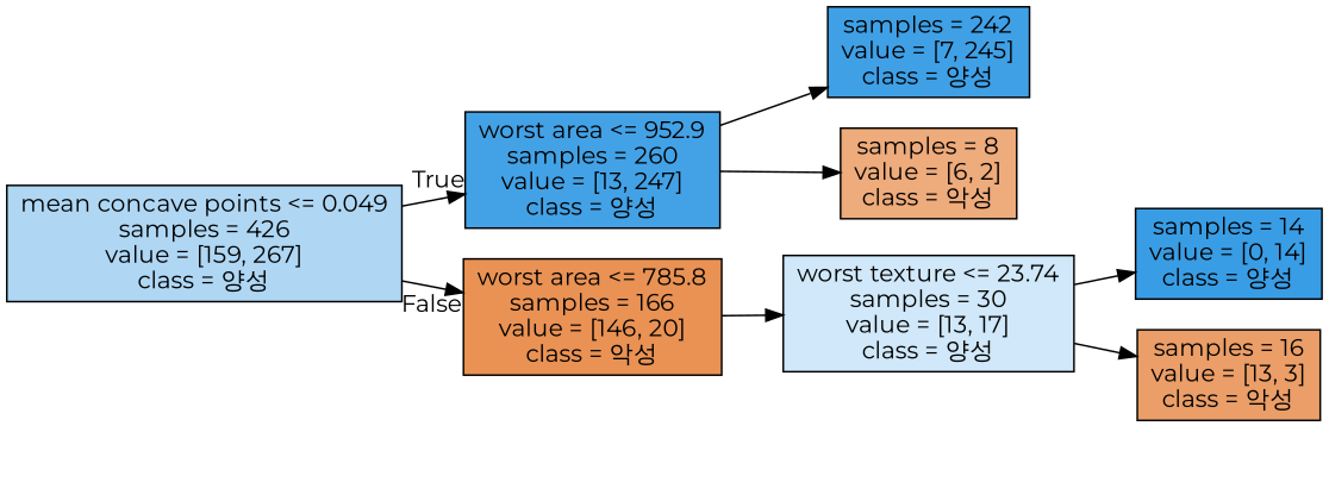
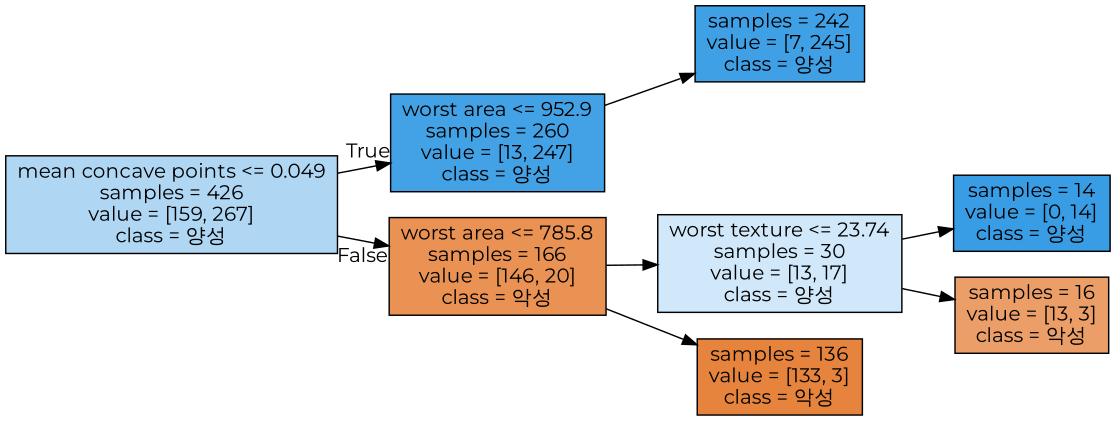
  digraph {
    fontname=Montserrat
    rankdir=LR
    node [color=black fontname=Montserrat shape=box style=filled]
    edge [fontname=Montserrat]
    n1 [fillcolor="#afd7f4" label="mean concave points <= 0.049\nsamples = 426\nvalue = [159, 267]\nclass = 양성"]
    n2 [fillcolor="#43a2e6" label="worst area <= 952.9\nsamples = 260\nvalue = [13, 247]\nclass = 양성"]
    n3 [fillcolor="#e99254" label="worst area <= 785.8\nsamples = 166\nvalue = [146, 20]\nclass = 악성"]
    n4 [fillcolor="#3fa0e6" label="samples = 242\nvalue = [7, 245]\nclass = 양성"]
-   n5 [fillcolor="#eeab7b" label="samples = 8\nvalue = [6, 2]\nclass = 악성"]
    n6 [fillcolor="#d0e8f9" label="worst texture <= 23.74\nsamples = 30\nvalue = [13, 17]\nclass = 양성"]
+   n7 [fillcolor="#e6843d" label="samples = 136\nvalue = [133, 3]\nclass = 악성"]
    n8 [fillcolor="#399de5" label="samples = 14\nvalue = [0, 14]\nclass = 양성"]
    n9 [fillcolor="#eb9e67" label="samples = 16\nvalue = [13, 3]\nclass = 악성"]
    n1 -> n2 [headlabel=True labelangle=45 labeldistance=2.5]
    n1 -> n3 [headlabel=False labelangle=-45 labeldistance=2.5]
    n2 -> n4
-   n2 -> n5
    n3 -> n6
+   n3 -> n7
    n6 -> n8
    n6 -> n9
  }
